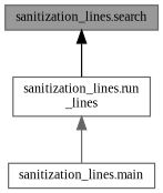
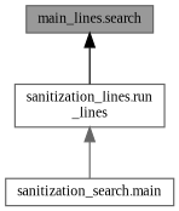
  digraph {
    fontname="Liberation Serif"
    rankdir=TB
    node [color=grey40 fillcolor=white fontname="Liberation Serif" fontsize=10 shape=box style=filled]
    edge [dir=back fontname="Liberation Serif" fontsize=10 labelfontname=Helvetica labelfontsize=10 style=solid]
-   n1 [color=gray40 fillcolor=grey60 fontcolor=black height=0.2 label="sanitization_lines.search" width=0.4]
+   n1 [color=gray40 fillcolor=grey60 fontcolor=black height=0.2 label="main_lines.search" width=0.4]
    n2 [height=0.2 label="sanitization_lines.run\l_lines" width=0.4]
-   n3 [height=0.2 label="sanitization_lines.main" width=0.4]
+   n3 [height=0.2 label="sanitization_search.main" width=0.4]
    n1 -> n2 [color=black]
    n2 -> n3 [color=gray40]
  }
